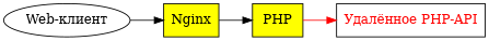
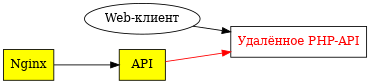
  digraph {
    rankdir=LR
    node [style=filled shape=box]
    n1 [label="Web-клиент" style=rounded shape=""]
    Nginx [fillcolor=yellow]
-   PHP [fillcolor=yellow]
+   PHP [fillcolor=yellow label=API]
    n4 [fontcolor=red label="Удалённое PHP-API" style=""]
-   n1 -> Nginx
+   n1 -> n4
    Nginx -> PHP
    PHP -> n4 [color=red]
  }
